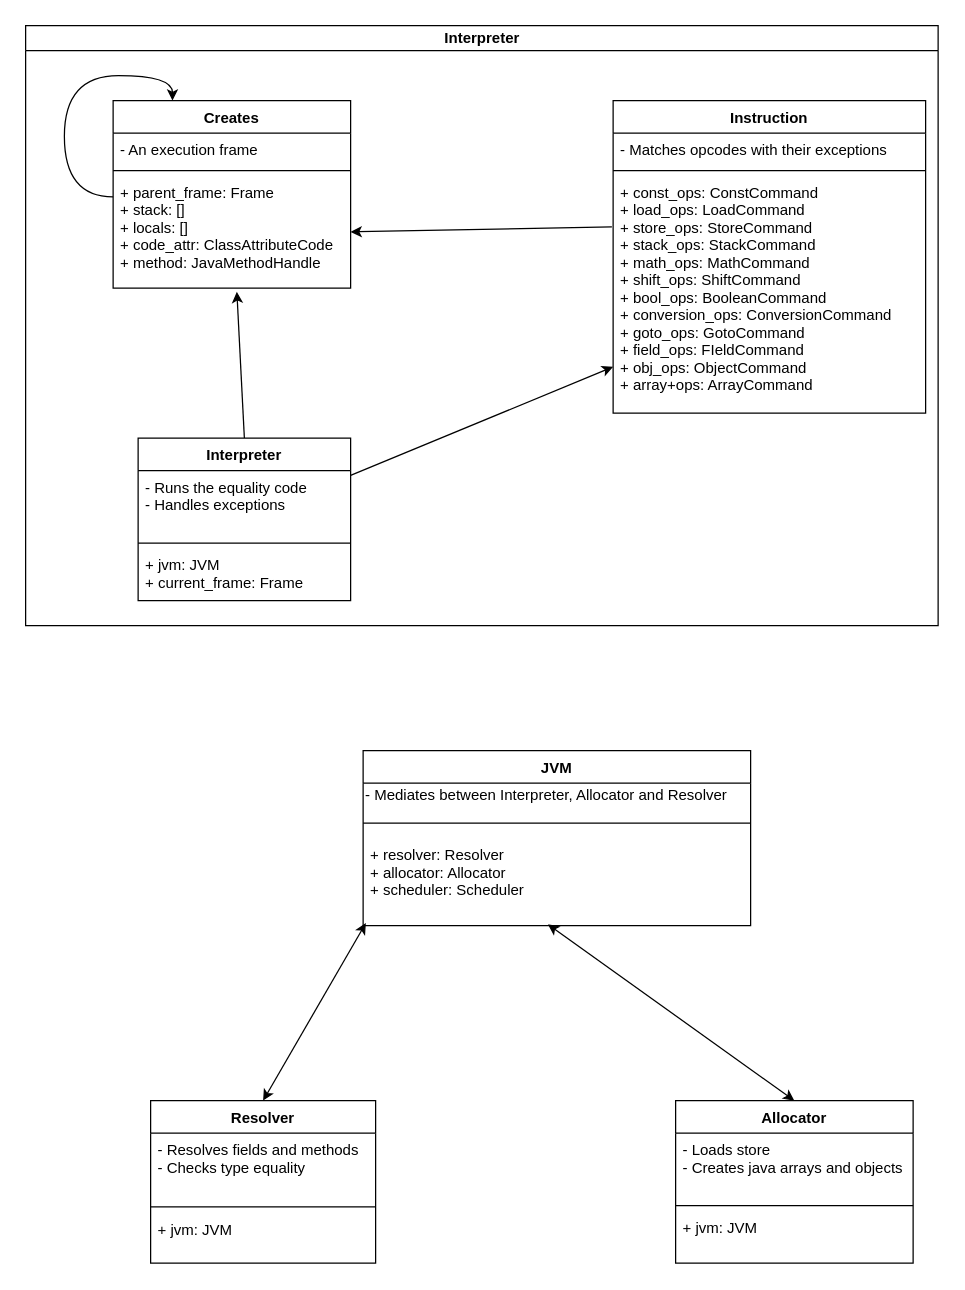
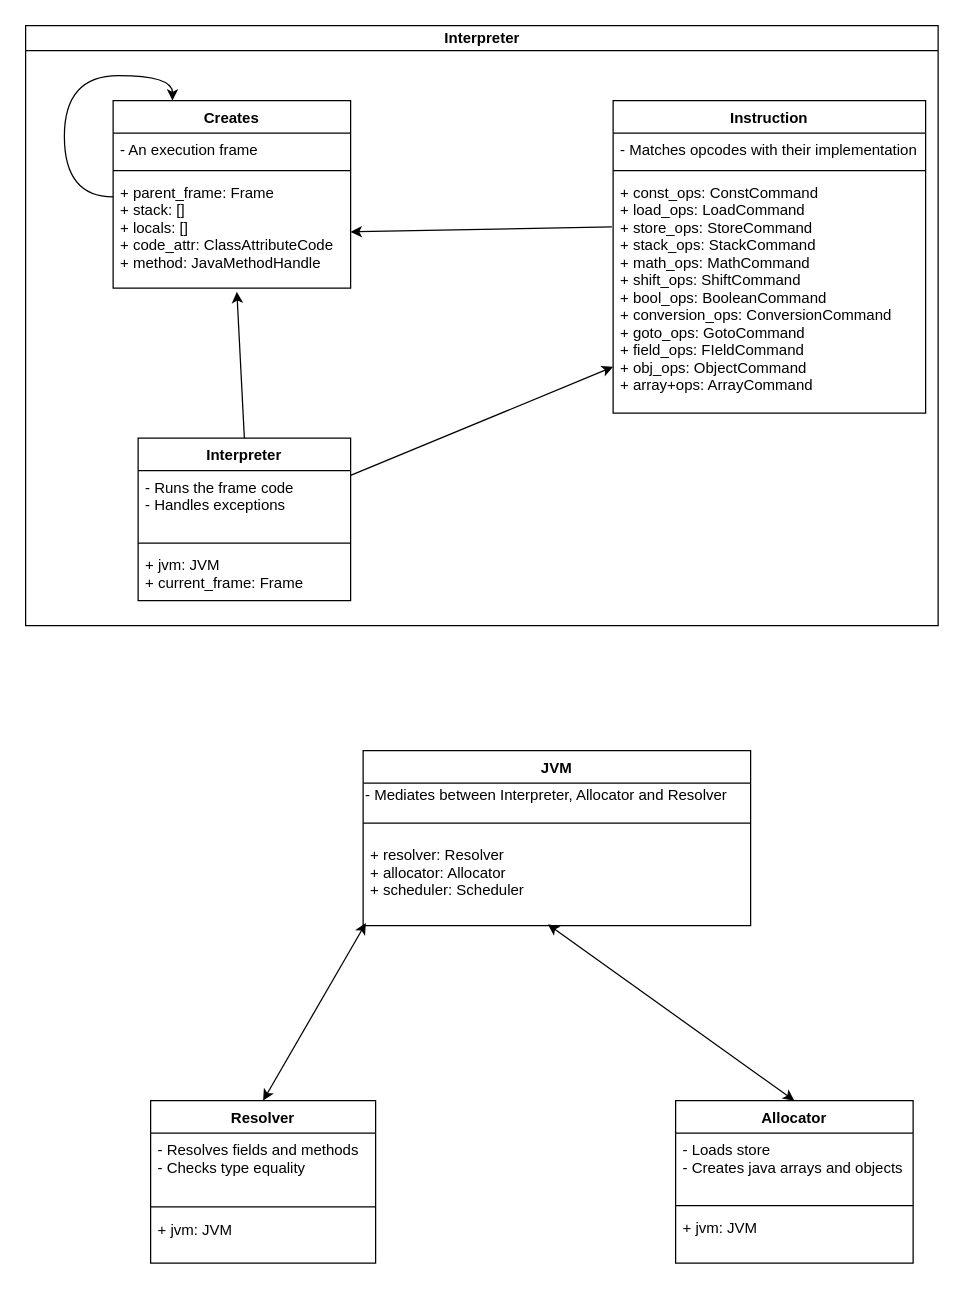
  <mxCell id="0" />
  <mxCell id="1" parent="0" />
  <mxCell id="2" style="rounded=0;orthogonalLoop=1;jettySize=auto;html=1;startArrow=classic;startFill=1;entryX=0.5;entryY=0;entryDx=0;entryDy=0;exitX=0.477;exitY=0.986;exitDx=0;exitDy=0;exitPerimeter=0;" parent="1" source="7" target="8" edge="1"><mxGeometry relative="1" as="geometry" /></mxCell>
  <mxCell id="3" style="rounded=0;orthogonalLoop=1;jettySize=auto;html=1;entryX=0.5;entryY=0;entryDx=0;entryDy=0;startArrow=classic;startFill=1;exitX=0.007;exitY=0.971;exitDx=0;exitDy=0;exitPerimeter=0;" parent="1" source="7" target="12" edge="1"><mxGeometry relative="1" as="geometry" /></mxCell>
  <mxCell id="4" value="JVM" style="swimlane;fontStyle=1;align=center;verticalAlign=top;childLayout=stackLayout;horizontal=1;startSize=26;horizontalStack=0;resizeParent=1;resizeParentMax=0;resizeLast=0;collapsible=1;marginBottom=0;" parent="1" vertex="1"><mxGeometry x="290" y="600" width="310" height="140" as="geometry" /></mxCell>
  <mxCell id="5" value="- Mediates between Interpreter, Allocator and Resolver" style="text;html=1;align=left;verticalAlign=middle;resizable=0;points=[];autosize=1;" parent="4" vertex="1"><mxGeometry y="26" width="310" height="20" as="geometry" /></mxCell>
  <mxCell id="6" value="" style="line;strokeWidth=1;fillColor=none;align=left;verticalAlign=middle;spacingTop=-1;spacingLeft=3;spacingRight=3;rotatable=0;labelPosition=right;points=[];portConstraint=eastwest;" parent="4" vertex="1"><mxGeometry y="46" width="310" height="24" as="geometry" /></mxCell>
  <mxCell id="7" value="+ resolver: Resolver&#10;+ allocator: Allocator&#10;+ scheduler: Scheduler" style="text;strokeColor=none;fillColor=none;align=left;verticalAlign=top;spacingLeft=4;spacingRight=4;overflow=hidden;rotatable=0;points=[[0,0.5],[1,0.5]];portConstraint=eastwest;" parent="4" vertex="1"><mxGeometry y="70" width="310" height="70" as="geometry" /></mxCell>
  <mxCell id="8" value="Allocator" style="swimlane;fontStyle=1;align=center;verticalAlign=top;childLayout=stackLayout;horizontal=1;startSize=26;horizontalStack=0;resizeParent=1;resizeParentMax=0;resizeLast=0;collapsible=1;marginBottom=0;" parent="1" vertex="1"><mxGeometry x="540" y="880" width="190" height="130" as="geometry" /></mxCell>
  <mxCell id="9" value="- Loads store&#10;- Creates java arrays and objects" style="text;strokeColor=none;fillColor=none;align=left;verticalAlign=top;spacingLeft=4;spacingRight=4;overflow=hidden;rotatable=0;points=[[0,0.5],[1,0.5]];portConstraint=eastwest;" parent="8" vertex="1"><mxGeometry y="26" width="190" height="54" as="geometry" /></mxCell>
  <mxCell id="10" value="" style="line;strokeWidth=1;fillColor=none;align=left;verticalAlign=middle;spacingTop=-1;spacingLeft=3;spacingRight=3;rotatable=0;labelPosition=right;points=[];portConstraint=eastwest;" parent="8" vertex="1"><mxGeometry y="80" width="190" height="8" as="geometry" /></mxCell>
  <mxCell id="11" value="+ jvm: JVM" style="text;strokeColor=none;fillColor=none;align=left;verticalAlign=top;spacingLeft=4;spacingRight=4;overflow=hidden;rotatable=0;points=[[0,0.5],[1,0.5]];portConstraint=eastwest;" parent="8" vertex="1"><mxGeometry y="88" width="190" height="42" as="geometry" /></mxCell>
  <mxCell id="12" value="Resolver" style="swimlane;fontStyle=1;align=center;verticalAlign=top;childLayout=stackLayout;horizontal=1;startSize=26;horizontalStack=0;resizeParent=1;resizeParentMax=0;resizeLast=0;collapsible=1;marginBottom=0;" parent="1" vertex="1"><mxGeometry x="120" y="880" width="180" height="130" as="geometry" /></mxCell>
  <mxCell id="13" value="- Resolves fields and methods&#10;- Checks type equality" style="text;strokeColor=none;fillColor=none;align=left;verticalAlign=top;spacingLeft=4;spacingRight=4;overflow=hidden;rotatable=0;points=[[0,0.5],[1,0.5]];portConstraint=eastwest;" parent="12" vertex="1"><mxGeometry y="26" width="180" height="54" as="geometry" /></mxCell>
  <mxCell id="14" value="" style="line;strokeWidth=1;fillColor=none;align=left;verticalAlign=middle;spacingTop=-1;spacingLeft=3;spacingRight=3;rotatable=0;labelPosition=right;points=[];portConstraint=eastwest;" parent="12" vertex="1"><mxGeometry y="80" width="180" height="10" as="geometry" /></mxCell>
  <mxCell id="15" value="+ jvm: JVM" style="text;strokeColor=none;fillColor=none;align=left;verticalAlign=top;spacingLeft=4;spacingRight=4;overflow=hidden;rotatable=0;points=[[0,0.5],[1,0.5]];portConstraint=eastwest;" parent="12" vertex="1"><mxGeometry y="90" width="180" height="40" as="geometry" /></mxCell>
  <mxCell id="16" style="edgeStyle=none;rounded=0;orthogonalLoop=1;jettySize=auto;html=1;exitX=0.5;exitY=0;exitDx=0;exitDy=0;startArrow=none;startFill=0;entryX=0.521;entryY=1.033;entryDx=0;entryDy=0;entryPerimeter=0;" parent="1" source="18" target="25" edge="1"><mxGeometry relative="1" as="geometry"><mxPoint x="278" y="130" as="targetPoint" /></mxGeometry></mxCell>
  <mxCell id="17" style="rounded=0;orthogonalLoop=1;jettySize=auto;html=1;entryX=0;entryY=0.805;entryDx=0;entryDy=0;entryPerimeter=0;" parent="1" source="18" target="30" edge="1"><mxGeometry relative="1" as="geometry"><mxPoint x="655" y="580" as="targetPoint" /></mxGeometry></mxCell>
  <mxCell id="18" value="Interpreter" style="swimlane;fontStyle=1;align=center;verticalAlign=top;childLayout=stackLayout;horizontal=1;startSize=26;horizontalStack=0;resizeParent=1;resizeParentMax=0;resizeLast=0;collapsible=1;marginBottom=0;" parent="1" vertex="1"><mxGeometry x="110" y="350" width="170" height="130" as="geometry" /></mxCell>
- <mxCell id="19" value="- Runs the equality code&#10;- Handles exceptions&#10;" style="text;strokeColor=none;fillColor=none;align=left;verticalAlign=top;spacingLeft=4;spacingRight=4;overflow=hidden;rotatable=0;points=[[0,0.5],[1,0.5]];portConstraint=eastwest;" parent="18" vertex="1"><mxGeometry y="26" width="170" height="54" as="geometry" /></mxCell>
+ <mxCell id="19" value="- Runs the frame code&#10;- Handles exceptions&#10;" style="text;strokeColor=none;fillColor=none;align=left;verticalAlign=top;spacingLeft=4;spacingRight=4;overflow=hidden;rotatable=0;points=[[0,0.5],[1,0.5]];portConstraint=eastwest;" parent="18" vertex="1"><mxGeometry y="26" width="170" height="54" as="geometry" /></mxCell>
  <mxCell id="20" value="" style="line;strokeWidth=1;fillColor=none;align=left;verticalAlign=middle;spacingTop=-1;spacingLeft=3;spacingRight=3;rotatable=0;labelPosition=right;points=[];portConstraint=eastwest;" parent="18" vertex="1"><mxGeometry y="80" width="170" height="8" as="geometry" /></mxCell>
  <mxCell id="21" value="+ jvm: JVM&#10;+ current_frame: Frame" style="text;strokeColor=none;fillColor=none;align=left;verticalAlign=top;spacingLeft=4;spacingRight=4;overflow=hidden;rotatable=0;points=[[0,0.5],[1,0.5]];portConstraint=eastwest;" parent="18" vertex="1"><mxGeometry y="88" width="170" height="42" as="geometry" /></mxCell>
  <mxCell id="22" value="Creates" style="swimlane;fontStyle=1;align=center;verticalAlign=top;childLayout=stackLayout;horizontal=1;startSize=26;horizontalStack=0;resizeParent=1;resizeParentMax=0;resizeLast=0;collapsible=1;marginBottom=0;" parent="1" vertex="1"><mxGeometry x="90" y="80" width="190" height="150" as="geometry" /></mxCell>
  <mxCell id="23" value="- An execution frame" style="text;strokeColor=none;fillColor=none;align=left;verticalAlign=top;spacingLeft=4;spacingRight=4;overflow=hidden;rotatable=0;points=[[0,0.5],[1,0.5]];portConstraint=eastwest;" parent="22" vertex="1"><mxGeometry y="26" width="190" height="26" as="geometry" /></mxCell>
  <mxCell id="24" value="" style="line;strokeWidth=1;fillColor=none;align=left;verticalAlign=middle;spacingTop=-1;spacingLeft=3;spacingRight=3;rotatable=0;labelPosition=right;points=[];portConstraint=eastwest;" parent="22" vertex="1"><mxGeometry y="52" width="190" height="8" as="geometry" /></mxCell>
  <mxCell id="25" value="+ parent_frame: Frame&#10;+ stack: []&#10;+ locals: []&#10;+ code_attr: ClassAttributeCode&#10;+ method: JavaMethodHandle&#10;" style="text;strokeColor=none;fillColor=none;align=left;verticalAlign=top;spacingLeft=4;spacingRight=4;overflow=hidden;rotatable=0;points=[[0,0.5],[1,0.5]];portConstraint=eastwest;" parent="22" vertex="1"><mxGeometry y="60" width="190" height="90" as="geometry" /></mxCell>
  <mxCell id="26" style="edgeStyle=orthogonalEdgeStyle;rounded=0;orthogonalLoop=1;jettySize=auto;html=1;startArrow=none;startFill=0;curved=1;entryX=0.25;entryY=0;entryDx=0;entryDy=0;exitX=0;exitY=0.189;exitDx=0;exitDy=0;exitPerimeter=0;" parent="22" source="25" target="22" edge="1"><mxGeometry relative="1" as="geometry"><mxPoint x="-109" y="20" as="targetPoint" /><Array as="points"><mxPoint x="-39" y="77" /><mxPoint x="-39" y="-20" /><mxPoint x="48" y="-20" /></Array></mxGeometry></mxCell>
  <mxCell id="27" value="Instruction" style="swimlane;fontStyle=1;align=center;verticalAlign=top;childLayout=stackLayout;horizontal=1;startSize=26;horizontalStack=0;resizeParent=1;resizeParentMax=0;resizeLast=0;collapsible=1;marginBottom=0;" parent="1" vertex="1"><mxGeometry x="490" y="80" width="250" height="250" as="geometry" /></mxCell>
- <mxCell id="28" value="- Matches opcodes with their exceptions&#10;" style="text;strokeColor=none;fillColor=none;align=left;verticalAlign=top;spacingLeft=4;spacingRight=4;overflow=hidden;rotatable=0;points=[[0,0.5],[1,0.5]];portConstraint=eastwest;" parent="27" vertex="1"><mxGeometry y="26" width="250" height="26" as="geometry" /></mxCell>
+ <mxCell id="28" value="- Matches opcodes with their implementation&#10;" style="text;strokeColor=none;fillColor=none;align=left;verticalAlign=top;spacingLeft=4;spacingRight=4;overflow=hidden;rotatable=0;points=[[0,0.5],[1,0.5]];portConstraint=eastwest;" parent="27" vertex="1"><mxGeometry y="26" width="250" height="26" as="geometry" /></mxCell>
  <mxCell id="29" value="" style="line;strokeWidth=1;fillColor=none;align=left;verticalAlign=middle;spacingTop=-1;spacingLeft=3;spacingRight=3;rotatable=0;labelPosition=right;points=[];portConstraint=eastwest;" parent="27" vertex="1"><mxGeometry y="52" width="250" height="8" as="geometry" /></mxCell>
  <mxCell id="30" value="+ const_ops: ConstCommand&#10;+ load_ops: LoadCommand&#10;+ store_ops: StoreCommand&#10;+ stack_ops: StackCommand&#10;+ math_ops: MathCommand&#10;+ shift_ops: ShiftCommand&#10;+ bool_ops: BooleanCommand&#10;+ conversion_ops: ConversionCommand&#10;+ goto_ops: GotoCommand&#10;+ field_ops: FIeldCommand&#10;+ obj_ops: ObjectCommand&#10;+ array+ops: ArrayCommand" style="text;strokeColor=none;fillColor=none;align=left;verticalAlign=top;spacingLeft=4;spacingRight=4;overflow=hidden;rotatable=0;points=[[0,0.5],[1,0.5]];portConstraint=eastwest;" parent="27" vertex="1"><mxGeometry y="60" width="250" height="190" as="geometry" /></mxCell>
  <mxCell id="31" style="edgeStyle=none;rounded=0;orthogonalLoop=1;jettySize=auto;html=1;entryX=1;entryY=0.5;entryDx=0;entryDy=0;startArrow=none;startFill=0;exitX=-0.004;exitY=0.216;exitDx=0;exitDy=0;exitPerimeter=0;" parent="1" source="30" target="25" edge="1"><mxGeometry relative="1" as="geometry" /></mxCell>
  <mxCell id="32" value="Interpreter" style="swimlane;html=1;startSize=20;horizontal=1;containerType=tree;newEdgeStyle={&quot;edgeStyle&quot;:&quot;elbowEdgeStyle&quot;,&quot;startArrow&quot;:&quot;none&quot;,&quot;endArrow&quot;:&quot;none&quot;};" parent="1" vertex="1"><mxGeometry x="20" y="20" width="730" height="480" as="geometry" /></mxCell>
